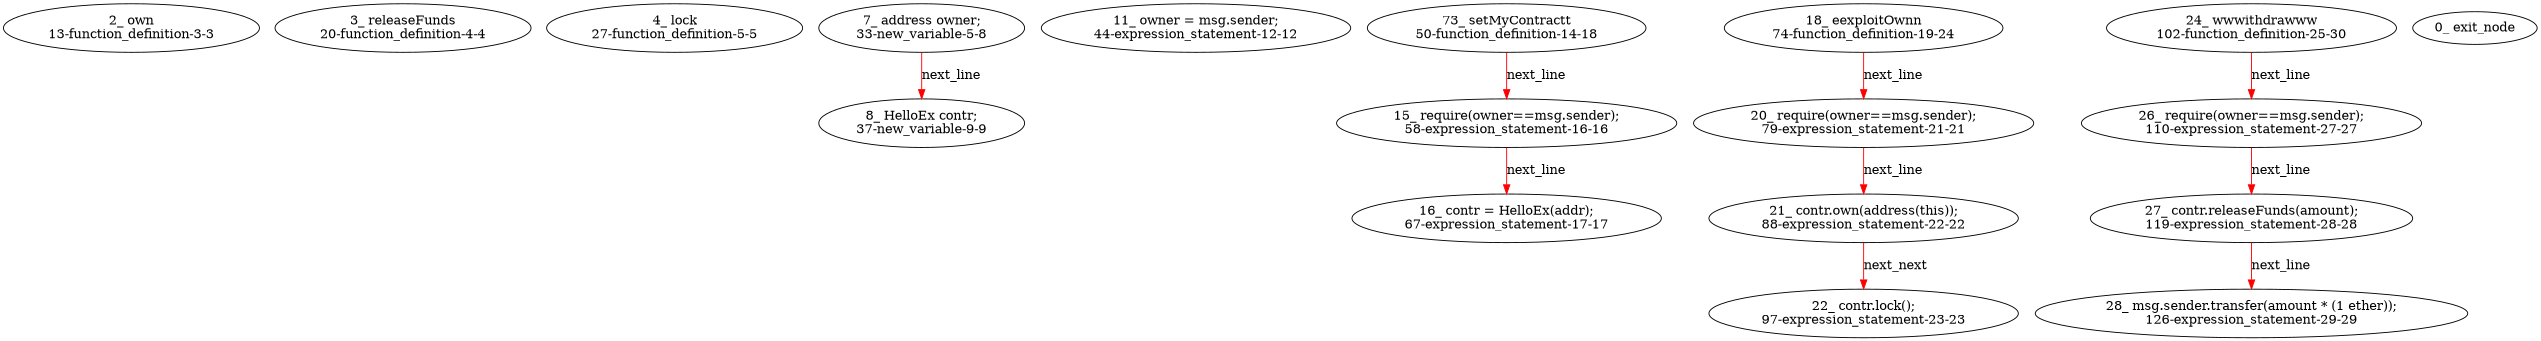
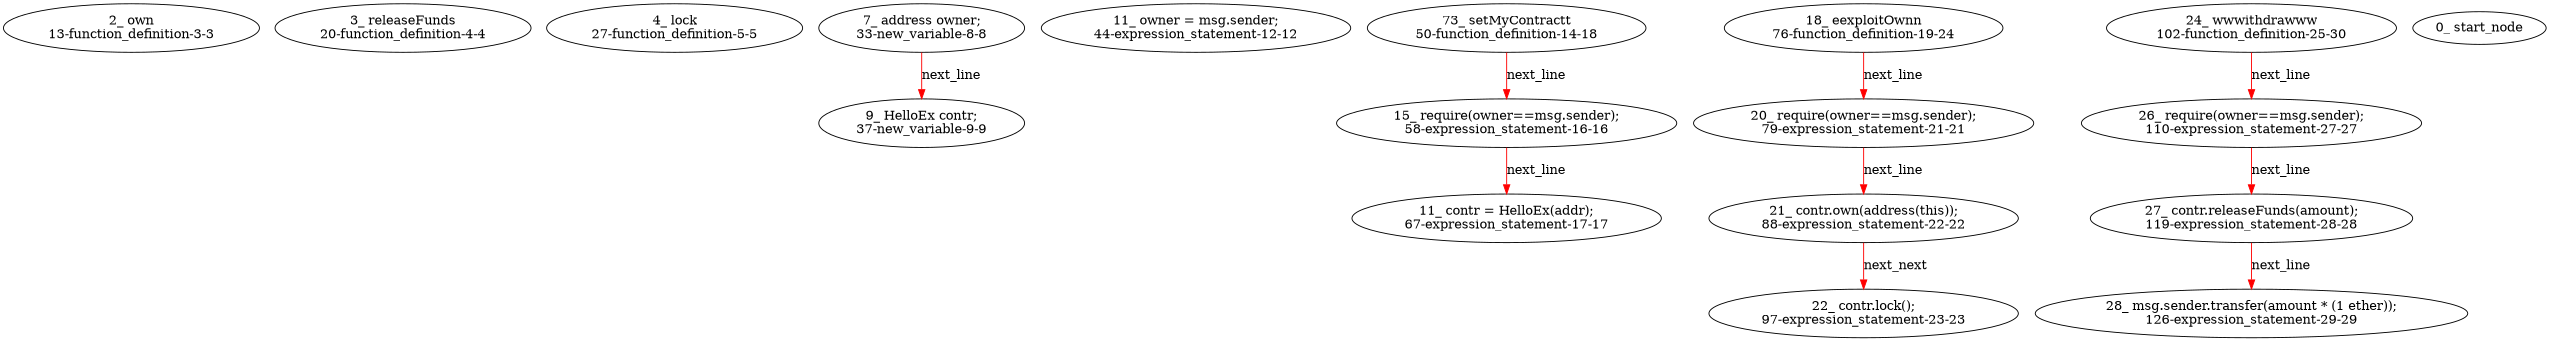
  digraph {
    node [type_label=expression_statement]
    edge [color=red controlflow_type=next_line edge_type=CFG_edge]
    n1 [label="2_ own\n13-function_definition-3-3" type_label=function_definition]
    n2 [label="3_ releaseFunds\n20-function_definition-4-4" type_label=function_definition]
    n3 [label="4_ lock\n27-function_definition-5-5" type_label=function_definition]
-   n4 [label="7_ address owner;\n33-new_variable-5-8" type_label=new_variable]
-   n5 [label="8_ HelloEx contr;\n37-new_variable-9-9" type_label=new_variable]
+   n4 [label="7_ address owner;\n33-new_variable-8-8" type_label=new_variable]
+   n5 [label="9_ HelloEx contr;\n37-new_variable-9-9" type_label=new_variable]
    n6 [label="11_ owner = msg.sender;\n44-expression_statement-12-12"]
    n7 [label="73_ setMyContractt\n50-function_definition-14-18" type_label=function_definition]
    n8 [label="15_ require(owner==msg.sender);\n58-expression_statement-16-16"]
-   n9 [label="16_ contr = HelloEx(addr);\n67-expression_statement-17-17"]
-   n10 [label="18_ eexploitOwnn\n74-function_definition-19-24" type_label=function_definition]
+   n9 [label="11_ contr = HelloEx(addr);\n67-expression_statement-17-17"]
+   n10 [label="18_ eexploitOwnn\n76-function_definition-19-24" type_label=function_definition]
    n11 [label="20_ require(owner==msg.sender);\n79-expression_statement-21-21"]
    n12 [label="21_ contr.own(address(this));\n88-expression_statement-22-22"]
    n13 [label="22_ contr.lock();\n97-expression_statement-23-23"]
    n14 [label="24_ wwwithdrawww\n102-function_definition-25-30" type_label=function_definition]
    n15 [label="26_ require(owner==msg.sender);\n110-expression_statement-27-27"]
    n16 [label="27_ contr.releaseFunds(amount);\n119-expression_statement-28-28"]
    n17 [label="28_ msg.sender.transfer(amount * (1 ether));\n126-expression_statement-29-29"]
-   n19 [label="0_ exit_node" type_label=exit]
+   n18 [label="0_ start_node" type_label=start]
    n4 -> n5 [label=next_line]
    n7 -> n8 [label=next_line]
    n8 -> n9 [label=next_line]
    n10 -> n11 [label=next_line]
    n11 -> n12 [label=next_line]
    n12 -> n13 [label=next_next]
    n14 -> n15 [label=next_line]
    n15 -> n16 [label=next_line]
    n16 -> n17 [label=next_line]
  }
